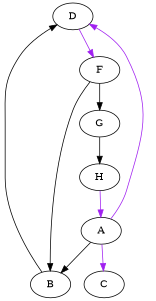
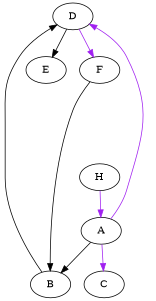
  digraph {
    n1 [label=D]
    n2 [label=F]
-   n4 [label=G]
+   n3 [label=E]
    n5 [label=B]
    n6 [label=A]
    n7 [label=C]
    n8 [label=H]
    n1 -> n2 [color=purple]
-   n2 -> n4
+   n1 -> n3
    n2 -> n5
-   n4 -> n8
    n5 -> n1
    n6 -> n1 [color=purple]
    n6 -> n5
    n6 -> n7 [color=purple]
    n8 -> n6 [color=purple]
  }
